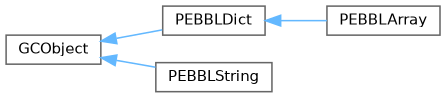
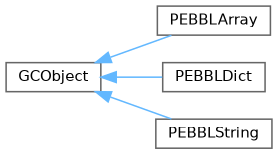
  digraph {
    rankdir=LR
    node [color=grey40 fillcolor=white fontname=Helvetica fontsize=10 shape=box style=filled]
    edge [color=steelblue1 dir=back fontname=Helvetica fontsize=10 labelfontname=Helvetica labelfontsize=10 style=solid]
    n1 [height=0.2 label=GCObject width=0.4]
    n2 [height=0.2 label=PEBBLArray width=0.4]
    n3 [height=0.2 label=PEBBLDict width=0.4]
    n4 [height=0.2 label=PEBBLString width=0.4]
-   n3 -> n2
+   n1 -> n2
    n1 -> n3
    n1 -> n4
  }
